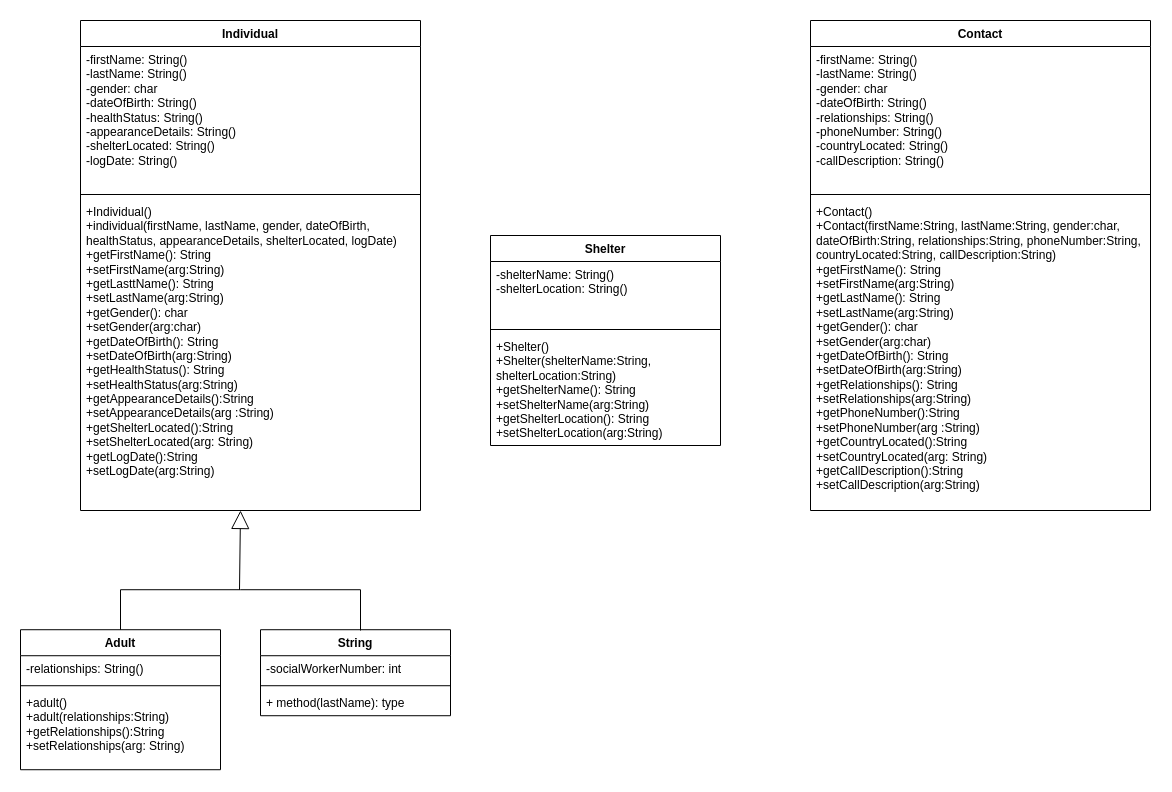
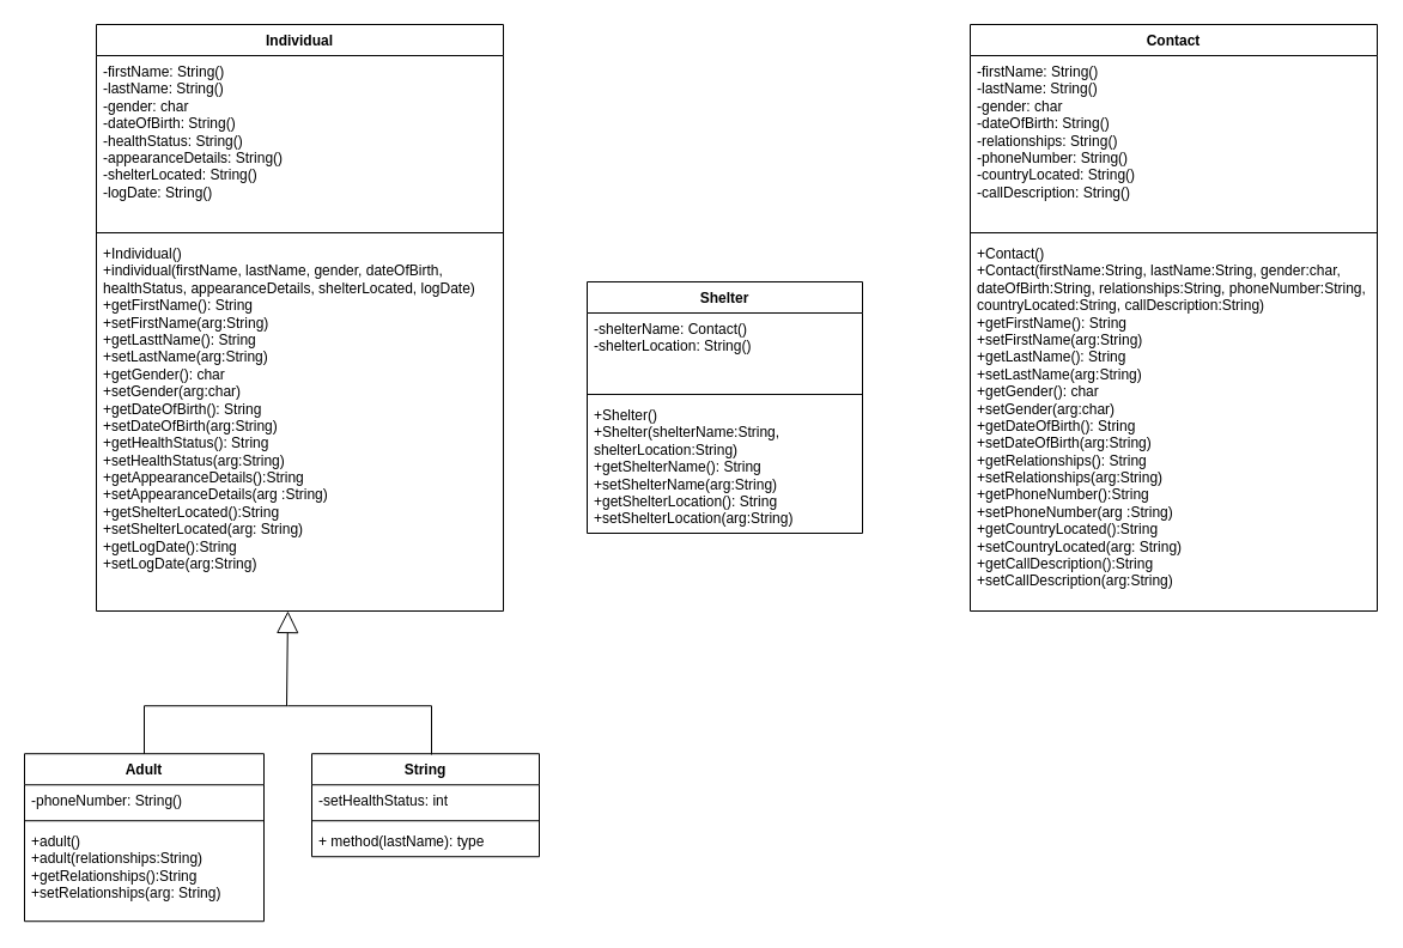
  <mxCell id="0" />
  <mxCell id="1" parent="0" />
  <mxCell id="2" value="Individual" style="swimlane;fontStyle=1;align=center;verticalAlign=top;childLayout=stackLayout;horizontal=1;startSize=26;horizontalStack=0;resizeParent=1;resizeParentMax=0;resizeLast=0;collapsible=1;marginBottom=0;whiteSpace=wrap;html=1;" parent="1" vertex="1"><mxGeometry x="80" y="20" width="340" height="490" as="geometry" /></mxCell>
  <mxCell id="3" value="-firstName: String()&lt;div&gt;-lastName: String()&lt;/div&gt;&lt;div&gt;-gender: char&lt;/div&gt;&lt;div&gt;-dateOfBirth: String()&lt;/div&gt;&lt;div&gt;-healthStatus: String()&lt;/div&gt;&lt;div&gt;-appearanceDetails: String()&lt;/div&gt;&lt;div&gt;-shelterLocated: String()&lt;/div&gt;&lt;div&gt;-logDate: String()&lt;/div&gt;&lt;div&gt;&lt;br&gt;&lt;/div&gt;&lt;div&gt;&lt;br&gt;&lt;/div&gt;" style="text;strokeColor=none;fillColor=none;align=left;verticalAlign=top;spacingLeft=4;spacingRight=4;overflow=hidden;rotatable=0;points=[[0,0.5],[1,0.5]];portConstraint=eastwest;whiteSpace=wrap;html=1;" parent="2" vertex="1"><mxGeometry y="26" width="340" height="144" as="geometry" /></mxCell>
  <mxCell id="4" value="" style="line;strokeWidth=1;fillColor=none;align=left;verticalAlign=middle;spacingTop=-1;spacingLeft=3;spacingRight=3;rotatable=0;labelPosition=right;points=[];portConstraint=eastwest;strokeColor=inherit;" parent="2" vertex="1"><mxGeometry y="170" width="340" height="8" as="geometry" /></mxCell>
  <mxCell id="5" value="&lt;div&gt;+Individual()&lt;/div&gt;&lt;div&gt;+individual(firstName, lastName, gender, dateOfBirth, healthStatus, appearanceDetails, shelterLocated, logDate)&lt;/div&gt;+getFirstName(): String&lt;div&gt;+setFirstName(arg:String)&lt;/div&gt;&lt;div&gt;+getLasttName(): String&lt;div&gt;+setLastName(arg:String)&lt;/div&gt;&lt;div&gt;+getGender(): char&lt;div&gt;+setGender(arg:char)&lt;/div&gt;&lt;div&gt;+getDateOfBirth(): String&lt;div&gt;+setDateOfBirth(arg:String)&lt;/div&gt;&lt;div&gt;+getHealthStatus(): String&lt;div&gt;+setHealthStatus(arg:String)&lt;/div&gt;&lt;div&gt;+getAppearanceDetails():String&lt;/div&gt;&lt;div&gt;+setAppearanceDetails(arg&amp;nbsp;&lt;span style=&quot;background-color: transparent; color: light-dark(rgb(0, 0, 0), rgb(255, 255, 255));&quot;&gt;:String&lt;/span&gt;&lt;span style=&quot;background-color: transparent; color: light-dark(rgb(0, 0, 0), rgb(255, 255, 255));&quot;&gt;)&lt;/span&gt;&lt;/div&gt;&lt;div&gt;+getShelterLocated():String&lt;/div&gt;&lt;div&gt;+setShelterLocated(arg: String)&lt;/div&gt;&lt;div&gt;+getLogDate():String&lt;/div&gt;&lt;div&gt;+setLogDate(arg:String)&lt;/div&gt;&lt;div&gt;&lt;br&gt;&lt;/div&gt;&lt;div&gt;&lt;br&gt;&lt;/div&gt;&lt;/div&gt;&lt;div&gt;&lt;br&gt;&lt;/div&gt;&lt;/div&gt;&lt;/div&gt;&lt;div&gt;&lt;br&gt;&lt;/div&gt;&lt;/div&gt;" style="text;strokeColor=none;fillColor=none;align=left;verticalAlign=top;spacingLeft=4;spacingRight=4;overflow=hidden;rotatable=0;points=[[0,0.5],[1,0.5]];portConstraint=eastwest;whiteSpace=wrap;html=1;" parent="2" vertex="1"><mxGeometry y="178" width="340" height="312" as="geometry" /></mxCell>
  <mxCell id="6" value="" style="endArrow=block;endSize=16;endFill=0;html=1;rounded=0;" parent="1" edge="1"><mxGeometry width="160" relative="1" as="geometry"><mxPoint x="239" y="589.23" as="sourcePoint" /><mxPoint x="240" y="510" as="targetPoint" /></mxGeometry></mxCell>
  <mxCell id="7" value="Adult" style="swimlane;fontStyle=1;align=center;verticalAlign=top;childLayout=stackLayout;horizontal=1;startSize=26;horizontalStack=0;resizeParent=1;resizeParentMax=0;resizeLast=0;collapsible=1;marginBottom=0;whiteSpace=wrap;html=1;" parent="1" vertex="1"><mxGeometry x="20" y="629.23" width="200" height="140" as="geometry" /></mxCell>
- <mxCell id="8" value="-relationships: String()" style="text;strokeColor=none;fillColor=none;align=left;verticalAlign=top;spacingLeft=4;spacingRight=4;overflow=hidden;rotatable=0;points=[[0,0.5],[1,0.5]];portConstraint=eastwest;whiteSpace=wrap;html=1;" parent="7" vertex="1"><mxGeometry y="26" width="200" height="26" as="geometry" /></mxCell>
+ <mxCell id="8" value="-phoneNumber: String()" style="text;strokeColor=none;fillColor=none;align=left;verticalAlign=top;spacingLeft=4;spacingRight=4;overflow=hidden;rotatable=0;points=[[0,0.5],[1,0.5]];portConstraint=eastwest;whiteSpace=wrap;html=1;" parent="7" vertex="1"><mxGeometry y="26" width="200" height="26" as="geometry" /></mxCell>
  <mxCell id="9" value="" style="line;strokeWidth=1;fillColor=none;align=left;verticalAlign=middle;spacingTop=-1;spacingLeft=3;spacingRight=3;rotatable=0;labelPosition=right;points=[];portConstraint=eastwest;strokeColor=inherit;" parent="7" vertex="1"><mxGeometry y="52" width="200" height="8" as="geometry" /></mxCell>
  <mxCell id="10" value="+adult()&lt;div&gt;+adult(relationships:String&lt;span style=&quot;background-color: transparent; color: light-dark(rgb(0, 0, 0), rgb(255, 255, 255));&quot;&gt;)&lt;/span&gt;&lt;/div&gt;&lt;div&gt;&lt;div&gt;+getRelationships():String&lt;div&gt;+setRelationships(arg: String)&lt;/div&gt;&lt;/div&gt;&lt;/div&gt;" style="text;strokeColor=none;fillColor=none;align=left;verticalAlign=top;spacingLeft=4;spacingRight=4;overflow=hidden;rotatable=0;points=[[0,0.5],[1,0.5]];portConstraint=eastwest;whiteSpace=wrap;html=1;" parent="7" vertex="1"><mxGeometry y="60" width="200" height="80" as="geometry" /></mxCell>
  <mxCell id="11" value="" style="endArrow=none;html=1;rounded=0;" parent="1" edge="1"><mxGeometry width="50" height="50" relative="1" as="geometry"><mxPoint x="240" y="589.23" as="sourcePoint" /><mxPoint x="120" y="589.23" as="targetPoint" /></mxGeometry></mxCell>
  <mxCell id="12" value="" style="endArrow=none;html=1;rounded=0;" parent="1" edge="1"><mxGeometry width="50" height="50" relative="1" as="geometry"><mxPoint x="360" y="589.23" as="sourcePoint" /><mxPoint x="240" y="589.23" as="targetPoint" /></mxGeometry></mxCell>
  <mxCell id="13" value="" style="endArrow=none;html=1;rounded=0;exitX=0.5;exitY=0;exitDx=0;exitDy=0;" parent="1" source="7" edge="1"><mxGeometry width="50" height="50" relative="1" as="geometry"><mxPoint x="250" y="599.23" as="sourcePoint" /><mxPoint x="120" y="589.23" as="targetPoint" /></mxGeometry></mxCell>
  <mxCell id="14" value="String" style="swimlane;fontStyle=1;align=center;verticalAlign=top;childLayout=stackLayout;horizontal=1;startSize=26;horizontalStack=0;resizeParent=1;resizeParentMax=0;resizeLast=0;collapsible=1;marginBottom=0;whiteSpace=wrap;html=1;" parent="1" vertex="1"><mxGeometry x="260" y="629.23" width="190" height="86" as="geometry" /></mxCell>
- <mxCell id="15" value="-socialWorkerNumber: int" style="text;strokeColor=none;fillColor=none;align=left;verticalAlign=top;spacingLeft=4;spacingRight=4;overflow=hidden;rotatable=0;points=[[0,0.5],[1,0.5]];portConstraint=eastwest;whiteSpace=wrap;html=1;" parent="14" vertex="1"><mxGeometry y="26" width="190" height="26" as="geometry" /></mxCell>
+ <mxCell id="15" value="-setHealthStatus: int" style="text;strokeColor=none;fillColor=none;align=left;verticalAlign=top;spacingLeft=4;spacingRight=4;overflow=hidden;rotatable=0;points=[[0,0.5],[1,0.5]];portConstraint=eastwest;whiteSpace=wrap;html=1;" parent="14" vertex="1"><mxGeometry y="26" width="190" height="26" as="geometry" /></mxCell>
  <mxCell id="16" value="" style="line;strokeWidth=1;fillColor=none;align=left;verticalAlign=middle;spacingTop=-1;spacingLeft=3;spacingRight=3;rotatable=0;labelPosition=right;points=[];portConstraint=eastwest;strokeColor=inherit;" parent="14" vertex="1"><mxGeometry y="52" width="190" height="8" as="geometry" /></mxCell>
  <mxCell id="17" value="+ method(lastName): type" style="text;strokeColor=none;fillColor=none;align=left;verticalAlign=top;spacingLeft=4;spacingRight=4;overflow=hidden;rotatable=0;points=[[0,0.5],[1,0.5]];portConstraint=eastwest;whiteSpace=wrap;html=1;" parent="14" vertex="1"><mxGeometry y="60" width="190" height="26" as="geometry" /></mxCell>
  <mxCell id="18" value="" style="endArrow=none;html=1;rounded=0;" parent="1" edge="1"><mxGeometry width="50" height="50" relative="1" as="geometry"><mxPoint x="360" y="630" as="sourcePoint" /><mxPoint x="360" y="589.23" as="targetPoint" /></mxGeometry></mxCell>
  <mxCell id="19" value="Shelter" style="swimlane;fontStyle=1;align=center;verticalAlign=top;childLayout=stackLayout;horizontal=1;startSize=26;horizontalStack=0;resizeParent=1;resizeParentMax=0;resizeLast=0;collapsible=1;marginBottom=0;whiteSpace=wrap;html=1;" parent="1" vertex="1"><mxGeometry x="490" y="235" width="230" height="210" as="geometry" /></mxCell>
- <mxCell id="20" value="-shelterName: String()&lt;div&gt;-shelterLocation&lt;span style=&quot;background-color: transparent; color: light-dark(rgb(0, 0, 0), rgb(255, 255, 255));&quot;&gt;: String()&lt;/span&gt;&lt;/div&gt;" style="text;strokeColor=none;fillColor=none;align=left;verticalAlign=top;spacingLeft=4;spacingRight=4;overflow=hidden;rotatable=0;points=[[0,0.5],[1,0.5]];portConstraint=eastwest;whiteSpace=wrap;html=1;" parent="19" vertex="1"><mxGeometry y="26" width="230" height="64" as="geometry" /></mxCell>
+ <mxCell id="20" value="-shelterName: Contact()&lt;div&gt;-shelterLocation&lt;span style=&quot;background-color: transparent; color: light-dark(rgb(0, 0, 0), rgb(255, 255, 255));&quot;&gt;: String()&lt;/span&gt;&lt;/div&gt;" style="text;strokeColor=none;fillColor=none;align=left;verticalAlign=top;spacingLeft=4;spacingRight=4;overflow=hidden;rotatable=0;points=[[0,0.5],[1,0.5]];portConstraint=eastwest;whiteSpace=wrap;html=1;" parent="19" vertex="1"><mxGeometry y="26" width="230" height="64" as="geometry" /></mxCell>
  <mxCell id="21" value="" style="line;strokeWidth=1;fillColor=none;align=left;verticalAlign=middle;spacingTop=-1;spacingLeft=3;spacingRight=3;rotatable=0;labelPosition=right;points=[];portConstraint=eastwest;strokeColor=inherit;" parent="19" vertex="1"><mxGeometry y="90" width="230" height="8" as="geometry" /></mxCell>
  <mxCell id="22" value="&lt;div&gt;+Shelter()&lt;/div&gt;&lt;div&gt;+Shelter(shelterName:String, shelterLocation:String)&lt;/div&gt;+getShelterName(): String&lt;div&gt;+setShelterName(arg:String)&lt;/div&gt;&lt;div&gt;+getShelterLocation(): String&lt;/div&gt;&lt;div&gt;&lt;div&gt;+setShelterLocation(arg:String)&lt;/div&gt;&lt;/div&gt;&lt;div&gt;&lt;br&gt;&lt;/div&gt;" style="text;strokeColor=none;fillColor=none;align=left;verticalAlign=top;spacingLeft=4;spacingRight=4;overflow=hidden;rotatable=0;points=[[0,0.5],[1,0.5]];portConstraint=eastwest;whiteSpace=wrap;html=1;" parent="19" vertex="1"><mxGeometry y="98" width="230" height="112" as="geometry" /></mxCell>
  <mxCell id="23" value="Contact" style="swimlane;fontStyle=1;align=center;verticalAlign=top;childLayout=stackLayout;horizontal=1;startSize=26;horizontalStack=0;resizeParent=1;resizeParentMax=0;resizeLast=0;collapsible=1;marginBottom=0;whiteSpace=wrap;html=1;" parent="1" vertex="1"><mxGeometry x="810" y="20" width="340" height="490" as="geometry" /></mxCell>
  <mxCell id="24" value="&lt;div&gt;-firstName: String()&lt;div&gt;-lastName: String()&lt;/div&gt;&lt;div&gt;-gender: char&lt;/div&gt;&lt;div&gt;-dateOfBirth: String()&lt;/div&gt;&lt;div&gt;-relationships: String()&lt;/div&gt;&lt;div&gt;-phoneNumber: String()&lt;/div&gt;&lt;div&gt;-countryLocated: String()&lt;/div&gt;&lt;div&gt;-callDescription: String()&lt;/div&gt;&lt;/div&gt;" style="text;strokeColor=none;fillColor=none;align=left;verticalAlign=top;spacingLeft=4;spacingRight=4;overflow=hidden;rotatable=0;points=[[0,0.5],[1,0.5]];portConstraint=eastwest;whiteSpace=wrap;html=1;" parent="23" vertex="1"><mxGeometry y="26" width="340" height="144" as="geometry" /></mxCell>
  <mxCell id="25" value="" style="line;strokeWidth=1;fillColor=none;align=left;verticalAlign=middle;spacingTop=-1;spacingLeft=3;spacingRight=3;rotatable=0;labelPosition=right;points=[];portConstraint=eastwest;strokeColor=inherit;" parent="23" vertex="1"><mxGeometry y="170" width="340" height="8" as="geometry" /></mxCell>
  <mxCell id="26" value="&lt;div&gt;+Contact()&lt;/div&gt;&lt;div&gt;+Contact(firstName:String, lastName:String, gender:char, dateOfBirth:String, relationships:String, phoneNumber:String, countryLocated:String, callDescription:String)&lt;/div&gt;+getFirstName(): String&lt;div&gt;+setFirstName(arg:String)&lt;/div&gt;&lt;div&gt;+getLastName(): String&lt;div&gt;+setLastName(arg:String)&lt;/div&gt;&lt;div&gt;+getGender(): char&lt;div&gt;+setGender(arg:char)&lt;/div&gt;&lt;div&gt;+getDateOfBirth(): String&lt;div&gt;+setDateOfBirth(arg:String)&lt;/div&gt;&lt;div&gt;+getRelationships(): String&lt;div&gt;+setRelationships(arg:String)&lt;/div&gt;&lt;div&gt;+getPhoneNumber():String&lt;/div&gt;&lt;div&gt;+setPhoneNumber(arg&amp;nbsp;&lt;span style=&quot;background-color: transparent; color: light-dark(rgb(0, 0, 0), rgb(255, 255, 255));&quot;&gt;:String&lt;/span&gt;&lt;span style=&quot;background-color: transparent; color: light-dark(rgb(0, 0, 0), rgb(255, 255, 255));&quot;&gt;)&lt;/span&gt;&lt;/div&gt;&lt;div&gt;+getCountryLocated():String&lt;/div&gt;&lt;div&gt;+setCountryLocated(arg: String)&lt;/div&gt;&lt;div&gt;+getCallDescription():String&lt;/div&gt;&lt;div&gt;+setCallDescription(arg:String)&lt;/div&gt;&lt;/div&gt;&lt;/div&gt;&lt;/div&gt;&lt;/div&gt;" style="text;strokeColor=none;fillColor=none;align=left;verticalAlign=top;spacingLeft=4;spacingRight=4;overflow=hidden;rotatable=0;points=[[0,0.5],[1,0.5]];portConstraint=eastwest;whiteSpace=wrap;html=1;" parent="23" vertex="1"><mxGeometry y="178" width="340" height="312" as="geometry" /></mxCell>
